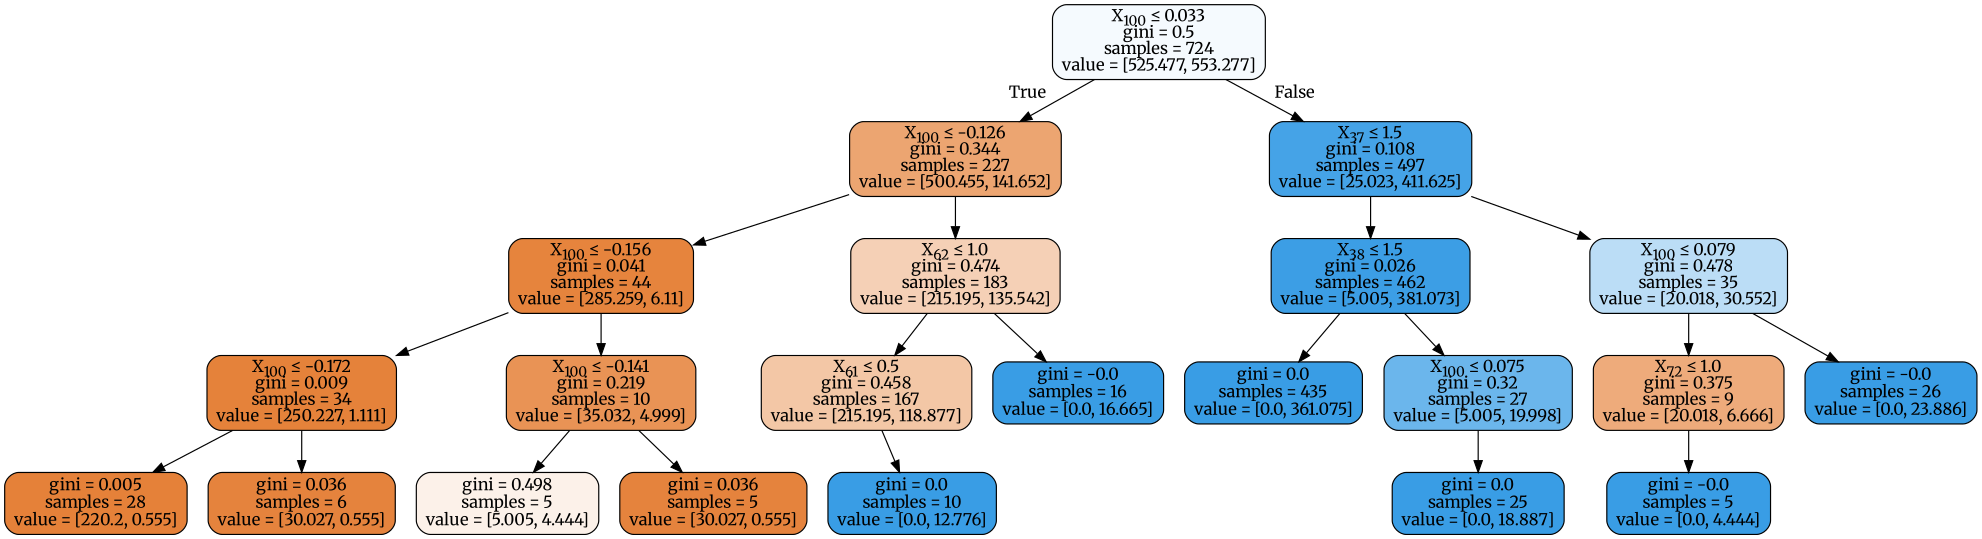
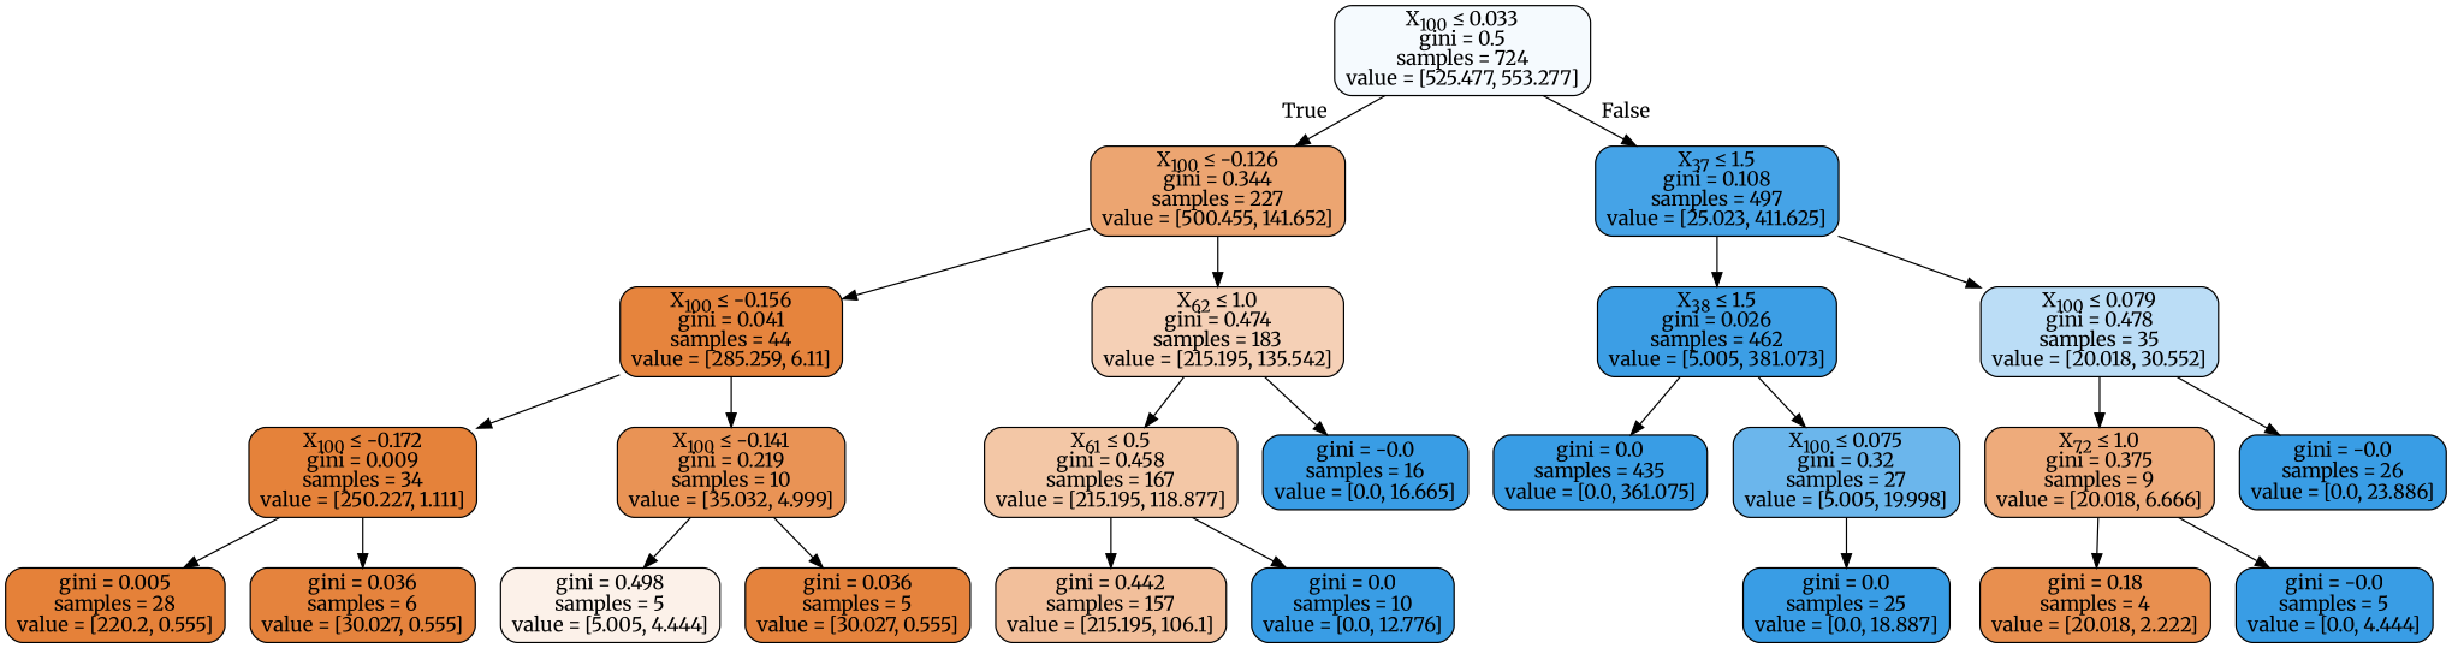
  digraph {
    fontname=Merriweather
    node [color=black fillcolor="#399de5" fontname=Merriweather shape=box style="filled, rounded"]
    edge [fontname=Merriweather]
    n1 [fillcolor="#f5fafe" label=<X<SUB>100</SUB> &le; 0.033<br/>gini = 0.5<br/>samples = 724<br/>value = [525.477, 553.277]>]
    n2 [fillcolor="#eca571" label=<X<SUB>100</SUB> &le; -0.126<br/>gini = 0.344<br/>samples = 227<br/>value = [500.455, 141.652]>]
    n3 [fillcolor="#45a3e7" label=<X<SUB>37</SUB> &le; 1.5<br/>gini = 0.108<br/>samples = 497<br/>value = [25.023, 411.625]>]
    n4 [fillcolor="#e6843d" label=<X<SUB>100</SUB> &le; -0.156<br/>gini = 0.041<br/>samples = 44<br/>value = [285.259, 6.11]>]
    n5 [fillcolor="#f5d0b6" label=<X<SUB>62</SUB> &le; 1.0<br/>gini = 0.474<br/>samples = 183<br/>value = [215.195, 135.542]>]
    n6 [fillcolor="#3c9ee5" label=<X<SUB>38</SUB> &le; 1.5<br/>gini = 0.026<br/>samples = 462<br/>value = [5.005, 381.073]>]
    n7 [fillcolor="#bbddf6" label=<X<SUB>100</SUB> &le; 0.079<br/>gini = 0.478<br/>samples = 35<br/>value = [20.018, 30.552]>]
    n8 [fillcolor="#e5823a" label=<X<SUB>100</SUB> &le; -0.172<br/>gini = 0.009<br/>samples = 34<br/>value = [250.227, 1.111]>]
    n9 [fillcolor="#e99355" label=<X<SUB>100</SUB> &le; -0.141<br/>gini = 0.219<br/>samples = 10<br/>value = [35.032, 4.999]>]
    n10 [fillcolor="#f3c7a6" label=<X<SUB>61</SUB> &le; 0.5<br/>gini = 0.458<br/>samples = 167<br/>value = [215.195, 118.877]>]
    n11 [label=<gini = -0.0<br/>samples = 16<br/>value = [0.0, 16.665]>]
    n12 [fillcolor="#e58139" label=<gini = 0.005<br/>samples = 28<br/>value = [220.2, 0.555]>]
    n13 [fillcolor="#e5833d" label=<gini = 0.036<br/>samples = 6<br/>value = [30.027, 0.555]>]
    n14 [fillcolor="#fcf1e9" label=<gini = 0.498<br/>samples = 5<br/>value = [5.005, 4.444]>]
    n15 [fillcolor="#e5833d" label=<gini = 0.036<br/>samples = 5<br/>value = [30.027, 0.555]>]
+   n16 [fillcolor="#f2bf9b" label=<gini = 0.442<br/>samples = 157<br/>value = [215.195, 106.1]>]
    n17 [label=<gini = 0.0<br/>samples = 10<br/>value = [0.0, 12.776]>]
    n18 [label=<gini = 0.0<br/>samples = 435<br/>value = [0.0, 361.075]>]
    n19 [fillcolor="#6bb6ec" label=<X<SUB>100</SUB> &le; 0.075<br/>gini = 0.32<br/>samples = 27<br/>value = [5.005, 19.998]>]
    n20 [fillcolor="#eeab7b" label=<X<SUB>72</SUB> &le; 1.0<br/>gini = 0.375<br/>samples = 9<br/>value = [20.018, 6.666]>]
    n21 [label=<gini = -0.0<br/>samples = 26<br/>value = [0.0, 23.886]>]
    n22 [label=<gini = 0.0<br/>samples = 25<br/>value = [0.0, 18.887]>]
+   n23 [fillcolor="#e88f4f" label=<gini = 0.18<br/>samples = 4<br/>value = [20.018, 2.222]>]
    n24 [label=<gini = -0.0<br/>samples = 5<br/>value = [0.0, 4.444]>]
    n1 -> n2 [headlabel=True labelangle=45 labeldistance=2.5]
    n1 -> n3 [headlabel=False labelangle=-45 labeldistance=2.5]
    n2 -> n4
    n2 -> n5
    n3 -> n6
    n3 -> n7
    n4 -> n8
    n4 -> n9
    n5 -> n10
    n5 -> n11
    n6 -> n18
    n6 -> n19
    n7 -> n20
    n7 -> n21
    n8 -> n12
    n8 -> n13
    n9 -> n14
    n9 -> n15
+   n10 -> n16
    n10 -> n17
    n19 -> n22
+   n20 -> n23
    n20 -> n24
  }
